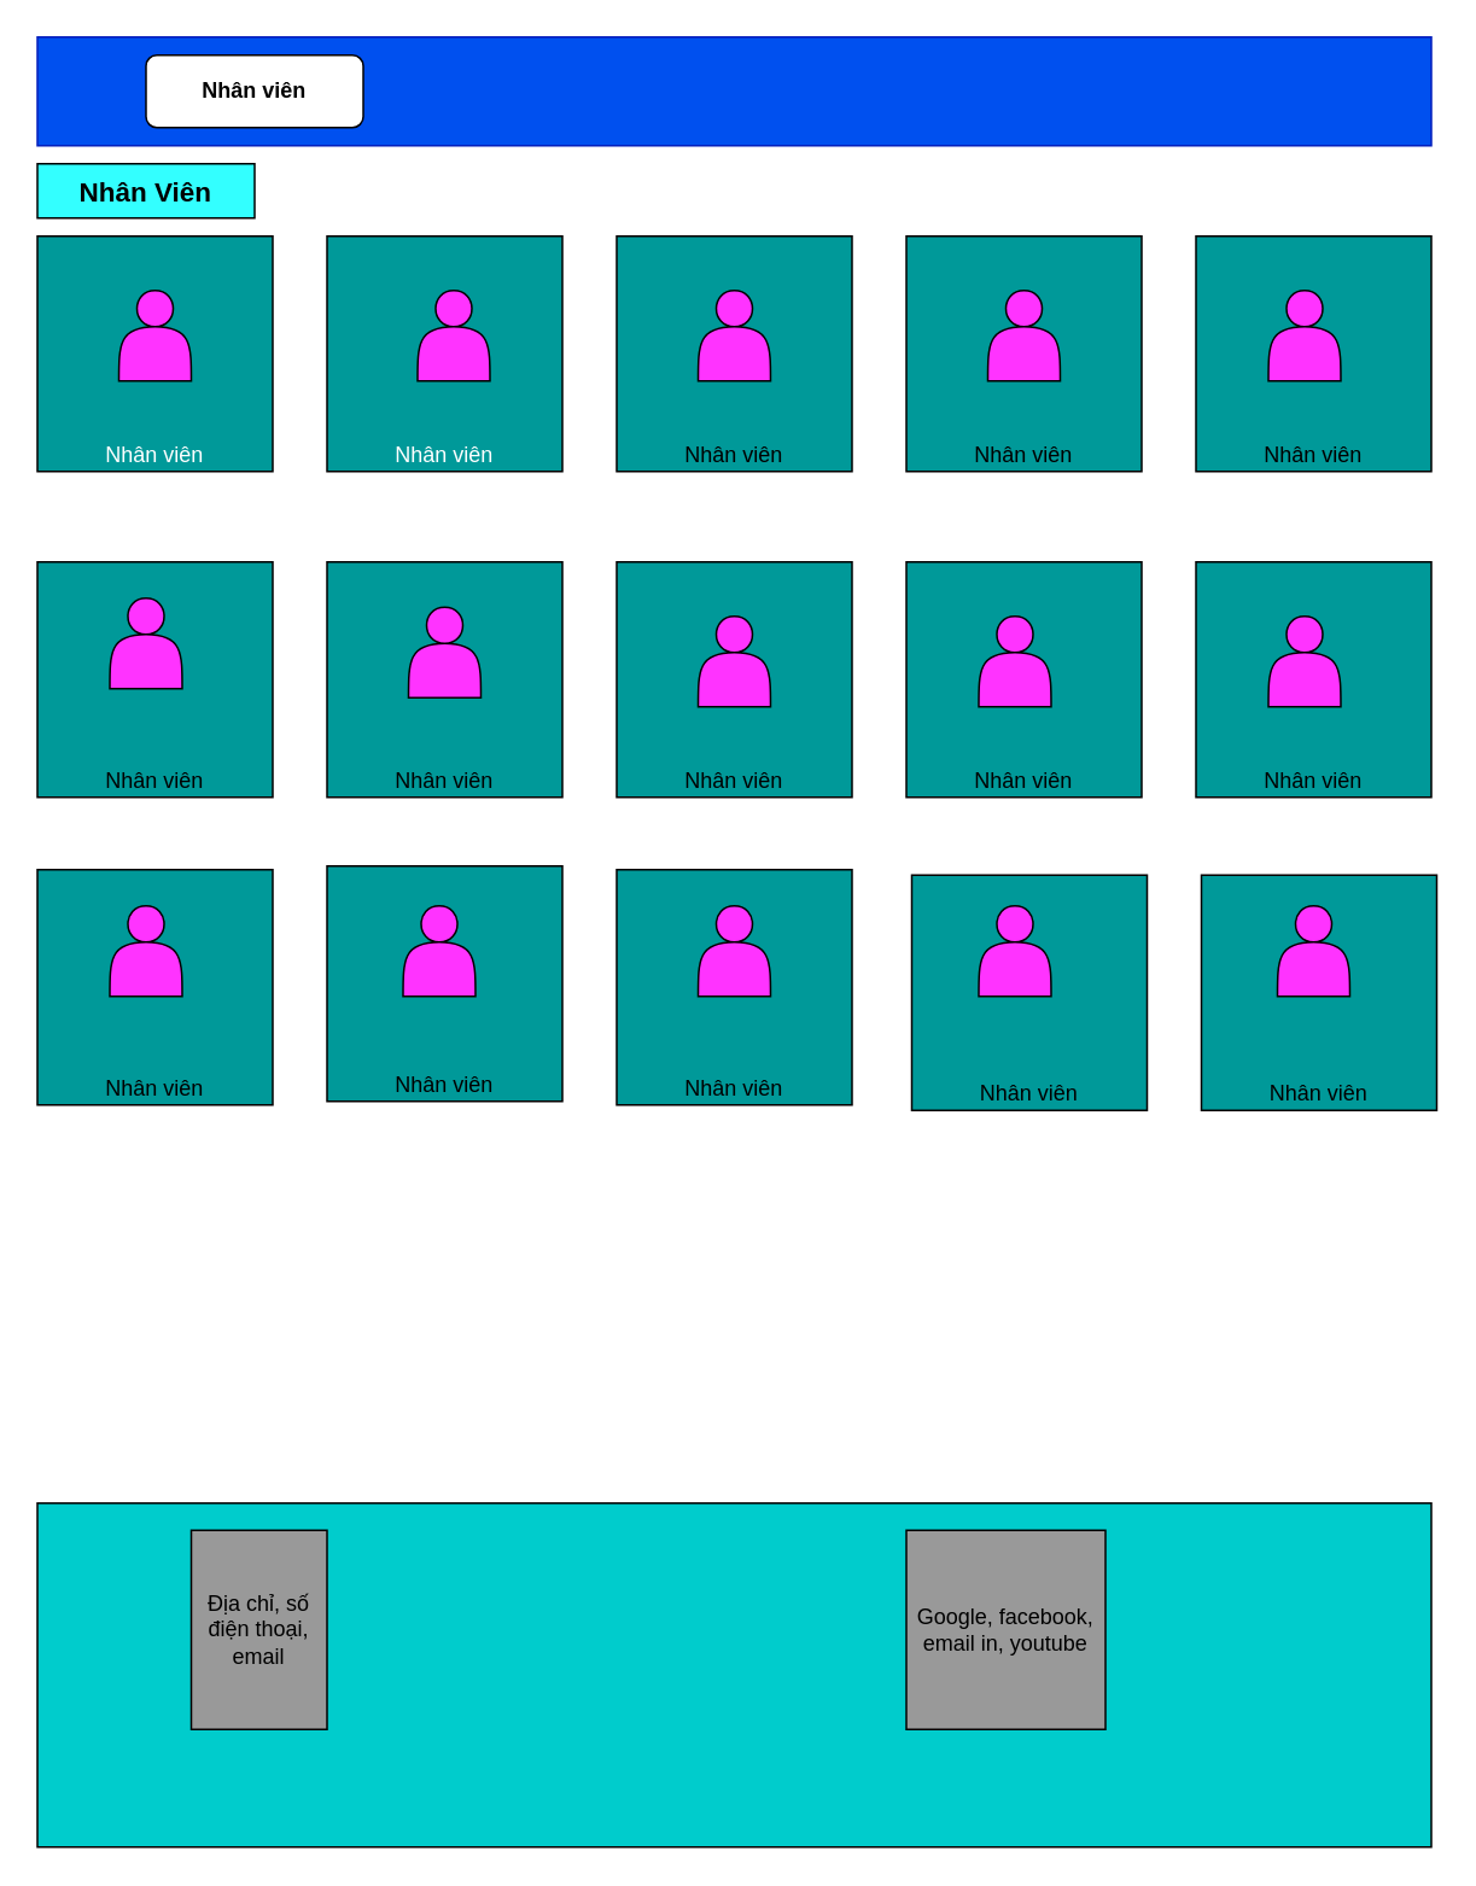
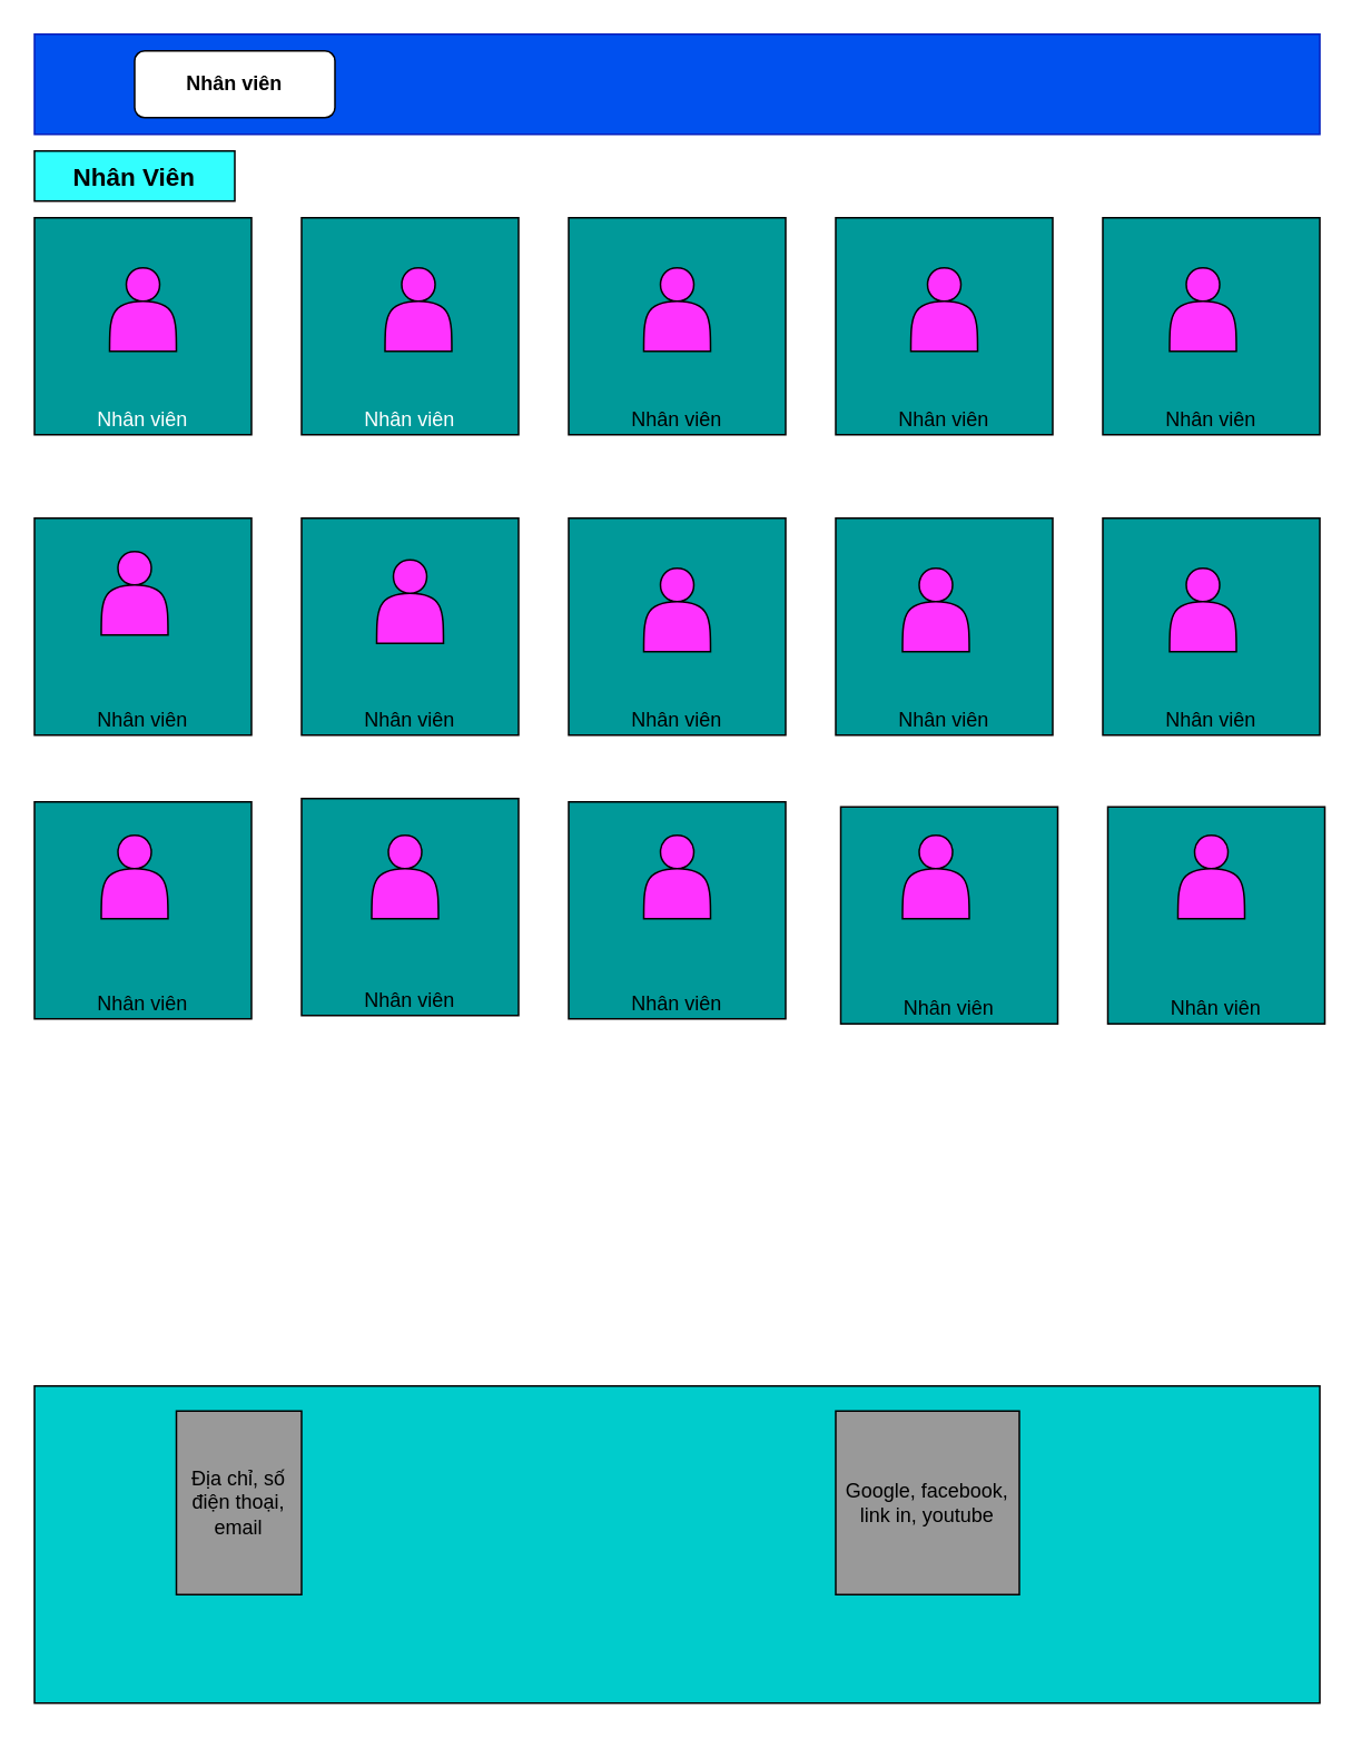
  <mxCell id="0" />
  <mxCell id="1" parent="0" />
  <mxCell id="2" value="" style="rounded=0;whiteSpace=wrap;html=1;fillColor=#0050ef;fontColor=#ffffff;strokeColor=#001DBC;" parent="1" vertex="1"><mxGeometry x="20" y="20" width="770" height="60" as="geometry" /></mxCell>
  <mxCell id="3" value="Nhân viên" style="rounded=1;whiteSpace=wrap;html=1;fontStyle=1" parent="1" vertex="1"><mxGeometry x="80" y="30" width="120" height="40" as="geometry" /></mxCell>
  <mxCell id="4" value="Nhân viên" style="whiteSpace=wrap;html=1;aspect=fixed;labelBackgroundColor=none;labelBorderColor=none;verticalAlign=bottom;fillColor=#009999;fontColor=#FFFFFF;" parent="1" vertex="1"><mxGeometry x="20" y="130" width="130" height="130" as="geometry" /></mxCell>
  <mxCell id="5" value="" style="shape=actor;whiteSpace=wrap;html=1;labelBackgroundColor=#33FFFF;labelBorderColor=#000099;fillColor=#FF33FF;" parent="1" vertex="1"><mxGeometry x="65" y="160" width="40" height="50" as="geometry" /></mxCell>
  <mxCell id="6" value="Nhân viên" style="whiteSpace=wrap;html=1;aspect=fixed;labelBackgroundColor=none;labelBorderColor=none;verticalAlign=bottom;fontColor=#FFFFFF;fillColor=#009999;" parent="1" vertex="1"><mxGeometry x="180" y="130" width="130" height="130" as="geometry" /></mxCell>
  <mxCell id="7" value="" style="shape=actor;whiteSpace=wrap;html=1;labelBackgroundColor=#33FFFF;labelBorderColor=#000099;fillColor=#FF33FF;" parent="1" vertex="1"><mxGeometry x="230" y="160" width="40" height="50" as="geometry" /></mxCell>
  <mxCell id="8" value="Nhân viên" style="whiteSpace=wrap;html=1;aspect=fixed;labelBackgroundColor=none;labelBorderColor=none;verticalAlign=bottom;fillColor=#009999;" parent="1" vertex="1"><mxGeometry x="340" y="130" width="130" height="130" as="geometry" /></mxCell>
  <mxCell id="9" value="" style="shape=actor;whiteSpace=wrap;html=1;labelBackgroundColor=#33FFFF;labelBorderColor=#000099;fillColor=#FF33FF;" parent="1" vertex="1"><mxGeometry x="385" y="160" width="40" height="50" as="geometry" /></mxCell>
  <mxCell id="10" value="Nhân viên" style="whiteSpace=wrap;html=1;aspect=fixed;labelBackgroundColor=none;labelBorderColor=none;verticalAlign=bottom;fillColor=#009999;" parent="1" vertex="1"><mxGeometry x="500" y="130" width="130" height="130" as="geometry" /></mxCell>
  <mxCell id="11" value="Nhân viên" style="whiteSpace=wrap;html=1;aspect=fixed;labelBackgroundColor=none;labelBorderColor=none;verticalAlign=bottom;fillColor=#009999;" parent="1" vertex="1"><mxGeometry x="660" y="130" width="130" height="130" as="geometry" /></mxCell>
  <mxCell id="12" value="" style="shape=actor;whiteSpace=wrap;html=1;labelBackgroundColor=#33FFFF;labelBorderColor=#000099;fillColor=#FF33FF;" parent="1" vertex="1"><mxGeometry x="545" y="160" width="40" height="50" as="geometry" /></mxCell>
  <mxCell id="13" value="" style="shape=actor;whiteSpace=wrap;html=1;labelBackgroundColor=#33FFFF;labelBorderColor=#000099;fillColor=#FF33FF;" parent="1" vertex="1"><mxGeometry x="700" y="160" width="40" height="50" as="geometry" /></mxCell>
  <mxCell id="14" value="Nhân Viên" style="rounded=0;whiteSpace=wrap;html=1;labelBackgroundColor=none;labelBorderColor=none;fontColor=#000000;fontStyle=1;fontSize=15;fillColor=#33FFFF;" parent="1" vertex="1"><mxGeometry x="20" y="90" width="120" height="30" as="geometry" /></mxCell>
  <mxCell id="15" value="Nhân viên" style="whiteSpace=wrap;html=1;aspect=fixed;labelBackgroundColor=none;labelBorderColor=none;verticalAlign=bottom;fillColor=#009999;" parent="1" vertex="1"><mxGeometry x="20" y="310" width="130" height="130" as="geometry" /></mxCell>
  <mxCell id="16" value="" style="shape=actor;whiteSpace=wrap;html=1;labelBackgroundColor=#33FFFF;labelBorderColor=#000099;fillColor=#FF33FF;" parent="1" vertex="1"><mxGeometry x="60" y="330" width="40" height="50" as="geometry" /></mxCell>
  <mxCell id="17" value="" style="shape=actor;whiteSpace=wrap;html=1;labelBackgroundColor=#33FFFF;labelBorderColor=#000099;" parent="1" vertex="1"><mxGeometry x="215" y="330" width="40" height="50" as="geometry" /></mxCell>
  <mxCell id="18" value="Nhân viên" style="whiteSpace=wrap;html=1;aspect=fixed;labelBackgroundColor=none;labelBorderColor=none;verticalAlign=bottom;fillColor=#009999;" parent="1" vertex="1"><mxGeometry x="180" y="310" width="130" height="130" as="geometry" /></mxCell>
  <mxCell id="19" value="" style="shape=actor;whiteSpace=wrap;html=1;labelBackgroundColor=#33FFFF;labelBorderColor=#000099;fillColor=#FF33FF;" parent="1" vertex="1"><mxGeometry x="225" y="335" width="40" height="50" as="geometry" /></mxCell>
  <mxCell id="20" value="Nhân viên" style="whiteSpace=wrap;html=1;aspect=fixed;labelBackgroundColor=none;labelBorderColor=none;verticalAlign=bottom;fillColor=#009999;" parent="1" vertex="1"><mxGeometry x="340" y="310" width="130" height="130" as="geometry" /></mxCell>
  <mxCell id="21" value="" style="shape=actor;whiteSpace=wrap;html=1;labelBackgroundColor=#33FFFF;labelBorderColor=#000099;fillColor=#FF33FF;" parent="1" vertex="1"><mxGeometry x="385" y="340" width="40" height="50" as="geometry" /></mxCell>
  <mxCell id="22" value="Nhân viên" style="whiteSpace=wrap;html=1;aspect=fixed;labelBackgroundColor=none;labelBorderColor=none;verticalAlign=bottom;fillColor=#009999;" parent="1" vertex="1"><mxGeometry x="500" y="310" width="130" height="130" as="geometry" /></mxCell>
  <mxCell id="23" value="" style="shape=actor;whiteSpace=wrap;html=1;labelBackgroundColor=#33FFFF;labelBorderColor=#000099;fillColor=#FF33FF;" parent="1" vertex="1"><mxGeometry x="540" y="340" width="40" height="50" as="geometry" /></mxCell>
  <mxCell id="24" value="Nhân viên" style="whiteSpace=wrap;html=1;aspect=fixed;labelBackgroundColor=none;labelBorderColor=none;verticalAlign=bottom;fillColor=#009999;" parent="1" vertex="1"><mxGeometry x="660" y="310" width="130" height="130" as="geometry" /></mxCell>
  <mxCell id="25" value="" style="shape=actor;whiteSpace=wrap;html=1;labelBackgroundColor=#33FFFF;labelBorderColor=#000099;fillColor=#FF33FF;" parent="1" vertex="1"><mxGeometry x="700" y="340" width="40" height="50" as="geometry" /></mxCell>
  <mxCell id="26" value="Nhân viên" style="whiteSpace=wrap;html=1;aspect=fixed;labelBackgroundColor=none;labelBorderColor=none;verticalAlign=bottom;fillColor=#009999;" parent="1" vertex="1"><mxGeometry x="20" y="480" width="130" height="130" as="geometry" /></mxCell>
  <mxCell id="27" value="" style="shape=actor;whiteSpace=wrap;html=1;labelBackgroundColor=#33FFFF;labelBorderColor=#000099;fillColor=#FF33FF;" parent="1" vertex="1"><mxGeometry x="60" y="500" width="40" height="50" as="geometry" /></mxCell>
  <mxCell id="28" value="Nhân viên" style="whiteSpace=wrap;html=1;aspect=fixed;labelBackgroundColor=none;labelBorderColor=none;verticalAlign=bottom;fillColor=#009999;" parent="1" vertex="1"><mxGeometry x="180" y="478" width="130" height="130" as="geometry" /></mxCell>
  <mxCell id="29" value="" style="shape=actor;whiteSpace=wrap;html=1;labelBackgroundColor=#33FFFF;labelBorderColor=#000099;fillColor=#FF33FF;" parent="1" vertex="1"><mxGeometry x="222" y="500" width="40" height="50" as="geometry" /></mxCell>
  <mxCell id="30" value="Nhân viên" style="whiteSpace=wrap;html=1;aspect=fixed;labelBackgroundColor=none;labelBorderColor=none;verticalAlign=bottom;fillColor=#009999;" parent="1" vertex="1"><mxGeometry x="340" y="480" width="130" height="130" as="geometry" /></mxCell>
  <mxCell id="31" value="" style="shape=actor;whiteSpace=wrap;html=1;labelBackgroundColor=#33FFFF;labelBorderColor=#000099;fillColor=#FF33FF;" parent="1" vertex="1"><mxGeometry x="385" y="500" width="40" height="50" as="geometry" /></mxCell>
  <mxCell id="32" value="Nhân viên" style="whiteSpace=wrap;html=1;aspect=fixed;labelBackgroundColor=none;labelBorderColor=none;verticalAlign=bottom;fillColor=#009999;" parent="1" vertex="1"><mxGeometry x="503" y="483" width="130" height="130" as="geometry" /></mxCell>
  <mxCell id="33" value="Nhân viên" style="whiteSpace=wrap;html=1;aspect=fixed;labelBackgroundColor=none;labelBorderColor=none;verticalAlign=bottom;fillColor=#009999;" parent="1" vertex="1"><mxGeometry x="663" y="483" width="130" height="130" as="geometry" /></mxCell>
  <mxCell id="34" value="" style="shape=actor;whiteSpace=wrap;html=1;labelBackgroundColor=#33FFFF;labelBorderColor=#000099;fillColor=#FF33FF;" parent="1" vertex="1"><mxGeometry x="540" y="500" width="40" height="50" as="geometry" /></mxCell>
  <mxCell id="35" value="" style="rounded=0;whiteSpace=wrap;html=1;labelBackgroundColor=#007FFF;labelBorderColor=none;fontColor=#FFFFFF;shadow=0;fillColor=#00CCCC;" parent="1" vertex="1"><mxGeometry x="20" y="830" width="770" height="190" as="geometry" /></mxCell>
  <mxCell id="36" value="Địa chỉ, số điện thoại, email" style="whiteSpace=wrap;html=1;aspect=fixed;labelBackgroundColor=none;labelBorderColor=none;fontColor=#000000;fillColor=#999999;" parent="1" vertex="1"><mxGeometry x="105" y="845" width="75" height="110" as="geometry" /></mxCell>
- <mxCell id="37" value="Google, facebook, email in, youtube" style="whiteSpace=wrap;html=1;aspect=fixed;labelBackgroundColor=none;labelBorderColor=none;fontColor=#000000;fillColor=#999999;" parent="1" vertex="1"><mxGeometry x="500" y="845" width="110" height="110" as="geometry" /></mxCell>
+ <mxCell id="37" value="Google, facebook, link in, youtube" style="whiteSpace=wrap;html=1;aspect=fixed;labelBackgroundColor=none;labelBorderColor=none;fontColor=#000000;fillColor=#999999;" parent="1" vertex="1"><mxGeometry x="500" y="845" width="110" height="110" as="geometry" /></mxCell>
  <mxCell id="38" value="" style="shape=actor;whiteSpace=wrap;html=1;labelBackgroundColor=#33FFFF;labelBorderColor=#000099;fillColor=#FF33FF;" parent="1" vertex="1"><mxGeometry x="705" y="500" width="40" height="50" as="geometry" /></mxCell>
